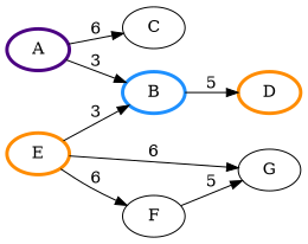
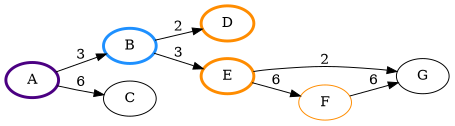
  digraph {
    rankdir=LR
    node [penwidth=3]
    A [color=Indigo]
    B [color=dodgerblue]
    C [penwidth=""]
    D [color=darkorange]
    E [color=darkorange]
    G [penwidth=""]
-   F [penwidth=""]
+   F [color=darkorange penwidth=""]
    A -> B [label=3]
    A -> C [label=6]
-   B -> D [label=5]
-   E -> B [label=3]
-   E -> G [label=6]
+   B -> D [label=2]
+   B -> E [label=3]
+   E -> G [label=2]
    E -> F [label=6]
-   F -> G [label=5]
+   F -> G [label=6]
  }
